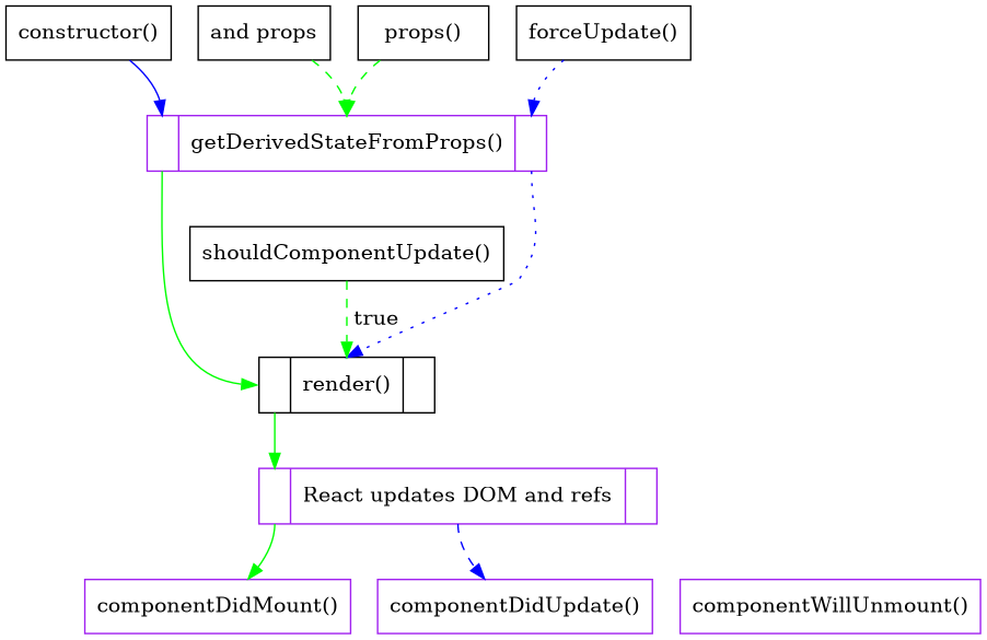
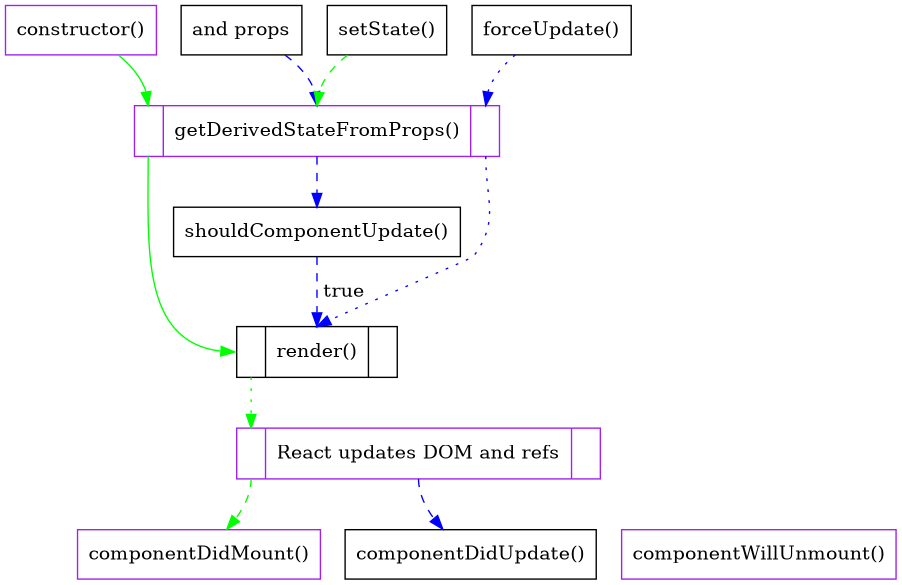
  digraph {
    node [shape=box]
    edge [color=blue headport=f1 style=dashed]
    n1 [color=purple label="componentDidMount()" style=solid]
-   n2 [color=purple label="componentDidUpdate()" style=solid]
+   n2 [color=black label="componentDidUpdate()" style=solid]
    n3 [color=purple label="componentWillUnmount()" style=solid]
-   n4 [label="constructor()"]
+   n4 [label="constructor()" color=purple]
    n5 [color=purple label="<f0>|<f1>getDerivedStateFromProps()|<f2>" shape=record]
    n6 [label="<f0>|<f1>render()|<f2>" shape=record]
    n7 [color=purple label="<f0> |<f1>React updates DOM and refs|<f2>" labelFontname=italic shape=record style=solid]
    n8 [label="and props"]
-   n9 [label="props()"]
+   n9 [label="setState()"]
    n10 [label="forceUpdate()"]
    n11 [label="shouldComponentUpdate()"]
    subgraph sub_1 {
      rank=same
      n1
      n2
      n3
    }
    subgraph sub_2 {
      label=Mounting
      n1
      n4
      n5
      n6
      n7
    }
    subgraph sub_3 {
      label=Updating
      n2
      n5
      n6
      n7
      n8
      n9
      n10
      n11
    }
    subgraph sub_4 {
      label=Unmounting
      n3
    }
-   n4 -> n5 [headport=f0 style=""]
+   n4 -> n5 [color=green headport=f0 style=""]
    n5 -> n6 [color=green headport=f0 tailport=f0 style=""]
    n5 -> n6 [style=dotted tailport=f2]
-   n6 -> n7 [color=green headport=f0 tailport=f0 style=""]
-   n7 -> n1 [color=green tailport=f0 style=""]
+   n5 -> n11 [tailport=f1]
+   n6 -> n7 [color=green headport=f0 tailport=f0 style=dotted]
+   n7 -> n1 [color=green tailport=f0]
    n7 -> n2 [tailport=f1]
-   n8 -> n5 [color=green]
+   n8 -> n5
    n9 -> n5 [color=green]
    n10 -> n5 [headport=f2 style=dotted]
-   n11 -> n6 [color=green label=" true" labelFontname=italic]
+   n11 -> n6 [label=" true" labelFontname=italic]
  }
